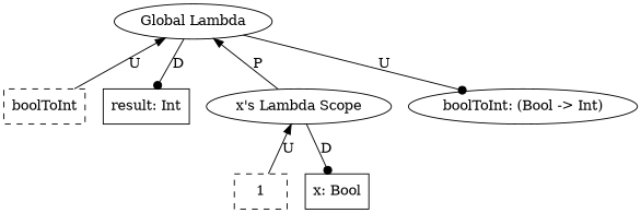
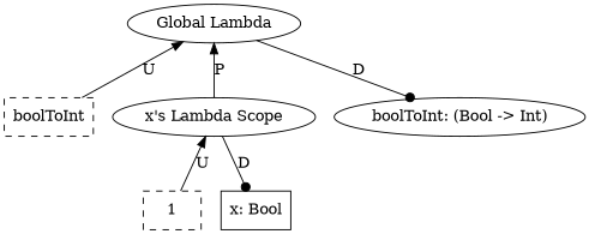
  graph {
    node [shape=box]
    edge [dir=back]
    n1 [label=boolToInt style=dashed]
-   n2 [label="result: Int"]
    n3 [label=1 style=dashed]
    n4 [label="x: Bool"]
    n5 [label="x's Lambda Scope" shape=ellipse]
    n6 [label="boolToInt: (Bool -> Int)" shape=ellipse]
    n7 [label="Global Lambda" shape=ellipse]
    n5 -- n3 [label=U]
    n5 -- n4 [arrowhead=dot dir=forward label=D]
    n7 -- n1 [label=U]
-   n7 -- n2 [arrowhead=dot dir=forward label=D]
    n7 -- n5 [label=P]
-   n7 -- n6 [arrowhead=dot dir=forward label=U]
+   n7 -- n6 [arrowhead=dot dir=forward label=D]
  }
